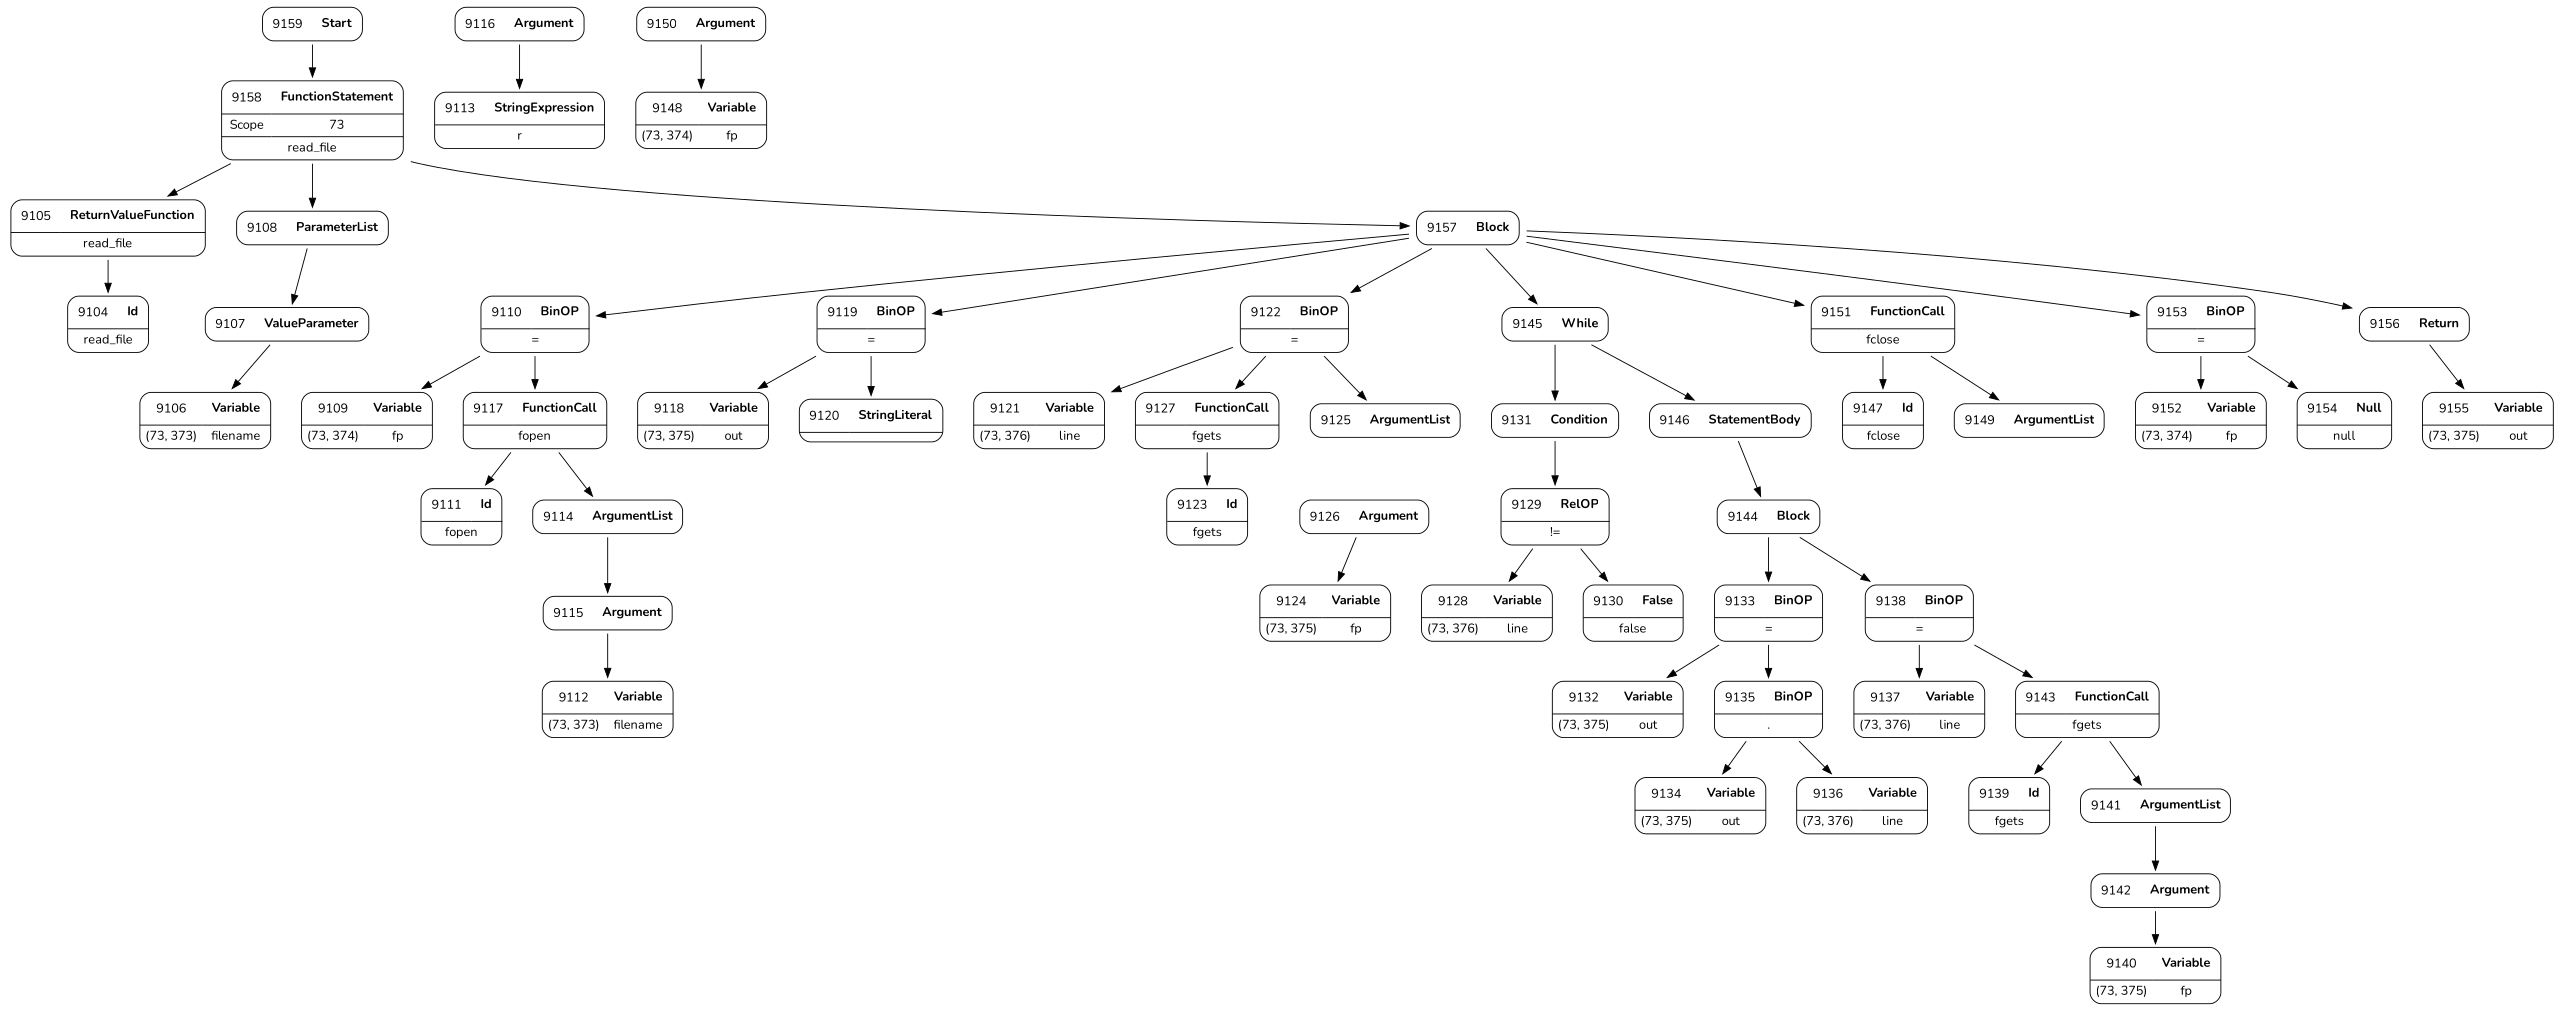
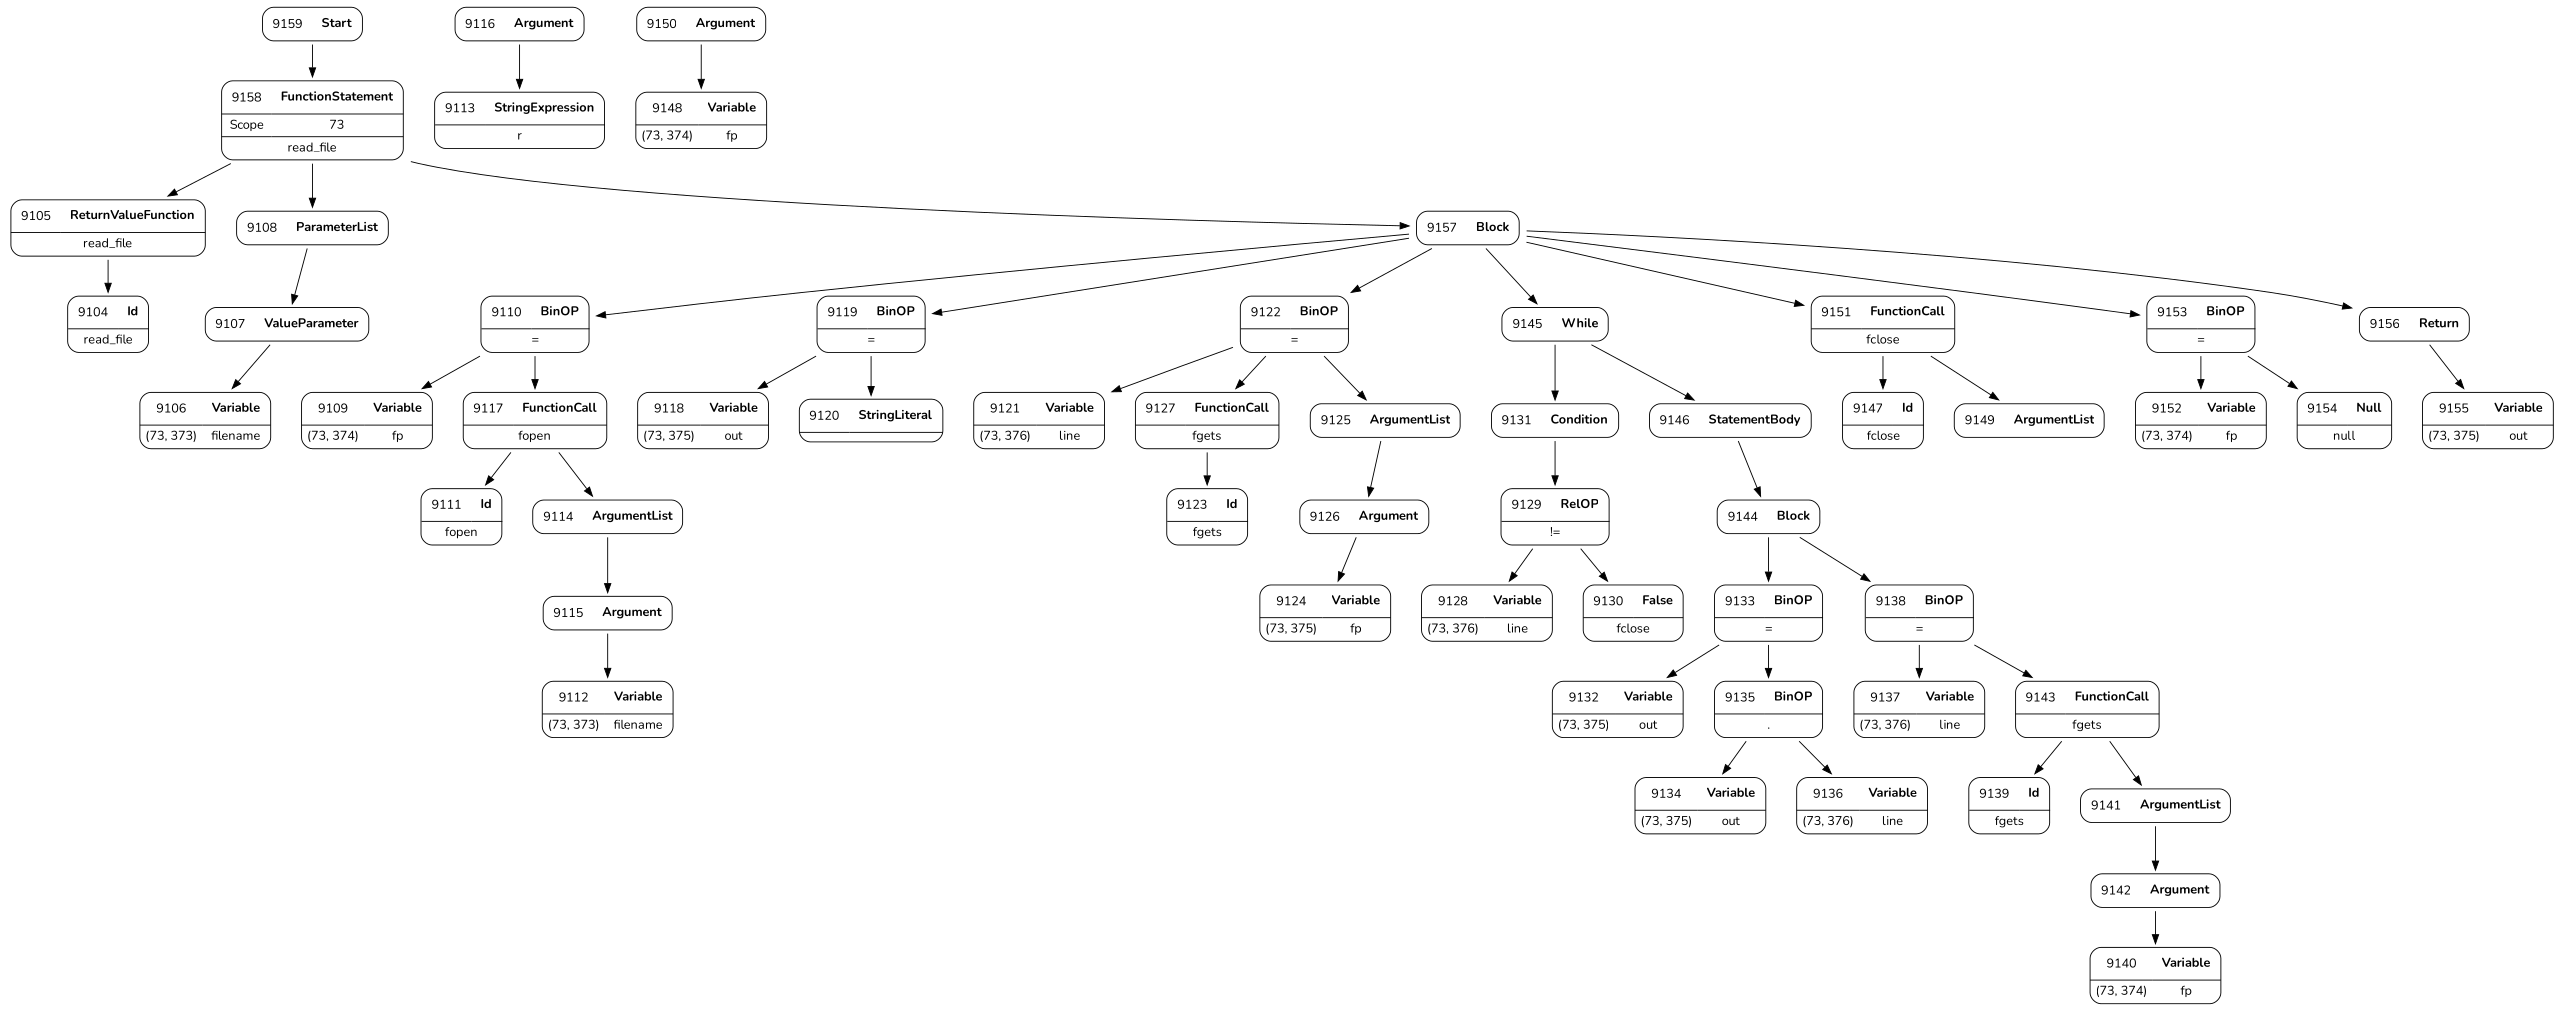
  digraph {
    fontname=Nunito
    node [fontname=Nunito shape=none]
    edge [fontname=Nunito weight=2]
    n1 [label=<<TABLE border='1' cellspacing='0' cellpadding='10' style='rounded' ><TR><TD border='0'>9104</TD><TD border='0'><B>Id</B></TD></TR><HR/><TR><TD border='0' cellpadding='5' colspan='2'>read_file</TD></TR></TABLE>>]
    n2 [label=<<TABLE border='1' cellspacing='0' cellpadding='10' style='rounded' ><TR><TD border='0'>9105</TD><TD border='0'><B>ReturnValueFunction</B></TD></TR><HR/><TR><TD border='0' cellpadding='5' colspan='2'>read_file</TD></TR></TABLE>>]
    n3 [label=<<TABLE border='1' cellspacing='0' cellpadding='10' style='rounded' ><TR><TD border='0'>9106</TD><TD border='0'><B>Variable</B></TD></TR><HR/><TR><TD border='0' cellpadding='5'>(73, 373)</TD><TD border='0' cellpadding='5'>filename</TD></TR></TABLE>>]
    n4 [label=<<TABLE border='1' cellspacing='0' cellpadding='10' style='rounded' ><TR><TD border='0'>9107</TD><TD border='0'><B>ValueParameter</B></TD></TR></TABLE>>]
    n5 [label=<<TABLE border='1' cellspacing='0' cellpadding='10' style='rounded' ><TR><TD border='0'>9108</TD><TD border='0'><B>ParameterList</B></TD></TR></TABLE>>]
    n6 [label=<<TABLE border='1' cellspacing='0' cellpadding='10' style='rounded' ><TR><TD border='0'>9109</TD><TD border='0'><B>Variable</B></TD></TR><HR/><TR><TD border='0' cellpadding='5'>(73, 374)</TD><TD border='0' cellpadding='5'>fp</TD></TR></TABLE>>]
    n7 [label=<<TABLE border='1' cellspacing='0' cellpadding='10' style='rounded' ><TR><TD border='0'>9110</TD><TD border='0'><B>BinOP</B></TD></TR><HR/><TR><TD border='0' cellpadding='5' colspan='2'>=</TD></TR></TABLE>>]
    n8 [label=<<TABLE border='1' cellspacing='0' cellpadding='10' style='rounded' ><TR><TD border='0'>9117</TD><TD border='0'><B>FunctionCall</B></TD></TR><HR/><TR><TD border='0' cellpadding='5' colspan='2'>fopen</TD></TR></TABLE>>]
    n9 [label=<<TABLE border='1' cellspacing='0' cellpadding='10' style='rounded' ><TR><TD border='0'>9111</TD><TD border='0'><B>Id</B></TD></TR><HR/><TR><TD border='0' cellpadding='5' colspan='2'>fopen</TD></TR></TABLE>>]
    n10 [label=<<TABLE border='1' cellspacing='0' cellpadding='10' style='rounded' ><TR><TD border='0'>9114</TD><TD border='0'><B>ArgumentList</B></TD></TR></TABLE>>]
    n11 [label=<<TABLE border='1' cellspacing='0' cellpadding='10' style='rounded' ><TR><TD border='0'>9115</TD><TD border='0'><B>Argument</B></TD></TR></TABLE>>]
    n12 [label=<<TABLE border='1' cellspacing='0' cellpadding='10' style='rounded' ><TR><TD border='0'>9112</TD><TD border='0'><B>Variable</B></TD></TR><HR/><TR><TD border='0' cellpadding='5'>(73, 373)</TD><TD border='0' cellpadding='5'>filename</TD></TR></TABLE>>]
    n13 [label=<<TABLE border='1' cellspacing='0' cellpadding='10' style='rounded' ><TR><TD border='0'>9113</TD><TD border='0'><B>StringExpression</B></TD></TR><HR/><TR><TD border='0' cellpadding='5' colspan='2'>r</TD></TR></TABLE>>]
    n14 [label=<<TABLE border='1' cellspacing='0' cellpadding='10' style='rounded' ><TR><TD border='0'>9116</TD><TD border='0'><B>Argument</B></TD></TR></TABLE>>]
    n15 [label=<<TABLE border='1' cellspacing='0' cellpadding='10' style='rounded' ><TR><TD border='0'>9118</TD><TD border='0'><B>Variable</B></TD></TR><HR/><TR><TD border='0' cellpadding='5'>(73, 375)</TD><TD border='0' cellpadding='5'>out</TD></TR></TABLE>>]
    n16 [label=<<TABLE border='1' cellspacing='0' cellpadding='10' style='rounded' ><TR><TD border='0'>9119</TD><TD border='0'><B>BinOP</B></TD></TR><HR/><TR><TD border='0' cellpadding='5' colspan='2'>=</TD></TR></TABLE>>]
    n17 [label=<<TABLE border='1' cellspacing='0' cellpadding='10' style='rounded' ><TR><TD border='0'>9120</TD><TD border='0'><B>StringLiteral</B></TD></TR><HR/><TR><TD border='0' cellpadding='5' colspan='2'></TD></TR></TABLE>>]
    n18 [label=<<TABLE border='1' cellspacing='0' cellpadding='10' style='rounded' ><TR><TD border='0'>9121</TD><TD border='0'><B>Variable</B></TD></TR><HR/><TR><TD border='0' cellpadding='5'>(73, 376)</TD><TD border='0' cellpadding='5'>line</TD></TR></TABLE>>]
    n19 [label=<<TABLE border='1' cellspacing='0' cellpadding='10' style='rounded' ><TR><TD border='0'>9122</TD><TD border='0'><B>BinOP</B></TD></TR><HR/><TR><TD border='0' cellpadding='5' colspan='2'>=</TD></TR></TABLE>>]
    n20 [label=<<TABLE border='1' cellspacing='0' cellpadding='10' style='rounded' ><TR><TD border='0'>9127</TD><TD border='0'><B>FunctionCall</B></TD></TR><HR/><TR><TD border='0' cellpadding='5' colspan='2'>fgets</TD></TR></TABLE>>]
    n21 [label=<<TABLE border='1' cellspacing='0' cellpadding='10' style='rounded' ><TR><TD border='0'>9125</TD><TD border='0'><B>ArgumentList</B></TD></TR></TABLE>>]
    n22 [label=<<TABLE border='1' cellspacing='0' cellpadding='10' style='rounded' ><TR><TD border='0'>9123</TD><TD border='0'><B>Id</B></TD></TR><HR/><TR><TD border='0' cellpadding='5' colspan='2'>fgets</TD></TR></TABLE>>]
    n23 [label=<<TABLE border='1' cellspacing='0' cellpadding='10' style='rounded' ><TR><TD border='0'>9126</TD><TD border='0'><B>Argument</B></TD></TR></TABLE>>]
    n24 [label=<<TABLE border='1' cellspacing='0' cellpadding='10' style='rounded' ><TR><TD border='0'>9124</TD><TD border='0'><B>Variable</B></TD></TR><HR/><TR><TD border='0' cellpadding='5'>(73, 375)</TD><TD border='0' cellpadding='5'>fp</TD></TR></TABLE>>]
    n25 [label=<<TABLE border='1' cellspacing='0' cellpadding='10' style='rounded' ><TR><TD border='0'>9128</TD><TD border='0'><B>Variable</B></TD></TR><HR/><TR><TD border='0' cellpadding='5'>(73, 376)</TD><TD border='0' cellpadding='5'>line</TD></TR></TABLE>>]
    n26 [label=<<TABLE border='1' cellspacing='0' cellpadding='10' style='rounded' ><TR><TD border='0'>9129</TD><TD border='0'><B>RelOP</B></TD></TR><HR/><TR><TD border='0' cellpadding='5' colspan='2'>!=</TD></TR></TABLE>>]
-   n27 [label=<<TABLE border='1' cellspacing='0' cellpadding='10' style='rounded' ><TR><TD border='0'>9130</TD><TD border='0'><B>False</B></TD></TR><HR/><TR><TD border='0' cellpadding='5' colspan='2'>false</TD></TR></TABLE>>]
+   n27 [label=<<TABLE border='1' cellspacing='0' cellpadding='10' style='rounded' ><TR><TD border='0'>9130</TD><TD border='0'><B>False</B></TD></TR><HR/><TR><TD border='0' cellpadding='5' colspan='2'>fclose</TD></TR></TABLE>>]
    n28 [label=<<TABLE border='1' cellspacing='0' cellpadding='10' style='rounded' ><TR><TD border='0'>9131</TD><TD border='0'><B>Condition</B></TD></TR></TABLE>>]
    n29 [label=<<TABLE border='1' cellspacing='0' cellpadding='10' style='rounded' ><TR><TD border='0'>9132</TD><TD border='0'><B>Variable</B></TD></TR><HR/><TR><TD border='0' cellpadding='5'>(73, 375)</TD><TD border='0' cellpadding='5'>out</TD></TR></TABLE>>]
    n30 [label=<<TABLE border='1' cellspacing='0' cellpadding='10' style='rounded' ><TR><TD border='0'>9133</TD><TD border='0'><B>BinOP</B></TD></TR><HR/><TR><TD border='0' cellpadding='5' colspan='2'>=</TD></TR></TABLE>>]
    n31 [label=<<TABLE border='1' cellspacing='0' cellpadding='10' style='rounded' ><TR><TD border='0'>9135</TD><TD border='0'><B>BinOP</B></TD></TR><HR/><TR><TD border='0' cellpadding='5' colspan='2'>.</TD></TR></TABLE>>]
    n32 [label=<<TABLE border='1' cellspacing='0' cellpadding='10' style='rounded' ><TR><TD border='0'>9134</TD><TD border='0'><B>Variable</B></TD></TR><HR/><TR><TD border='0' cellpadding='5'>(73, 375)</TD><TD border='0' cellpadding='5'>out</TD></TR></TABLE>>]
    n33 [label=<<TABLE border='1' cellspacing='0' cellpadding='10' style='rounded' ><TR><TD border='0'>9136</TD><TD border='0'><B>Variable</B></TD></TR><HR/><TR><TD border='0' cellpadding='5'>(73, 376)</TD><TD border='0' cellpadding='5'>line</TD></TR></TABLE>>]
    n34 [label=<<TABLE border='1' cellspacing='0' cellpadding='10' style='rounded' ><TR><TD border='0'>9137</TD><TD border='0'><B>Variable</B></TD></TR><HR/><TR><TD border='0' cellpadding='5'>(73, 376)</TD><TD border='0' cellpadding='5'>line</TD></TR></TABLE>>]
    n35 [label=<<TABLE border='1' cellspacing='0' cellpadding='10' style='rounded' ><TR><TD border='0'>9138</TD><TD border='0'><B>BinOP</B></TD></TR><HR/><TR><TD border='0' cellpadding='5' colspan='2'>=</TD></TR></TABLE>>]
    n36 [label=<<TABLE border='1' cellspacing='0' cellpadding='10' style='rounded' ><TR><TD border='0'>9143</TD><TD border='0'><B>FunctionCall</B></TD></TR><HR/><TR><TD border='0' cellpadding='5' colspan='2'>fgets</TD></TR></TABLE>>]
    n37 [label=<<TABLE border='1' cellspacing='0' cellpadding='10' style='rounded' ><TR><TD border='0'>9139</TD><TD border='0'><B>Id</B></TD></TR><HR/><TR><TD border='0' cellpadding='5' colspan='2'>fgets</TD></TR></TABLE>>]
    n38 [label=<<TABLE border='1' cellspacing='0' cellpadding='10' style='rounded' ><TR><TD border='0'>9141</TD><TD border='0'><B>ArgumentList</B></TD></TR></TABLE>>]
    n39 [label=<<TABLE border='1' cellspacing='0' cellpadding='10' style='rounded' ><TR><TD border='0'>9142</TD><TD border='0'><B>Argument</B></TD></TR></TABLE>>]
-   n40 [label=<<TABLE border='1' cellspacing='0' cellpadding='10' style='rounded' ><TR><TD border='0'>9140</TD><TD border='0'><B>Variable</B></TD></TR><HR/><TR><TD border='0' cellpadding='5'>(73, 375)</TD><TD border='0' cellpadding='5'>fp</TD></TR></TABLE>>]
+   n40 [label=<<TABLE border='1' cellspacing='0' cellpadding='10' style='rounded' ><TR><TD border='0'>9140</TD><TD border='0'><B>Variable</B></TD></TR><HR/><TR><TD border='0' cellpadding='5'>(73, 374)</TD><TD border='0' cellpadding='5'>fp</TD></TR></TABLE>>]
    n41 [label=<<TABLE border='1' cellspacing='0' cellpadding='10' style='rounded' ><TR><TD border='0'>9144</TD><TD border='0'><B>Block</B></TD></TR></TABLE>>]
    n42 [label=<<TABLE border='1' cellspacing='0' cellpadding='10' style='rounded' ><TR><TD border='0'>9145</TD><TD border='0'><B>While</B></TD></TR></TABLE>>]
    n43 [label=<<TABLE border='1' cellspacing='0' cellpadding='10' style='rounded' ><TR><TD border='0'>9146</TD><TD border='0'><B>StatementBody</B></TD></TR></TABLE>>]
    n44 [label=<<TABLE border='1' cellspacing='0' cellpadding='10' style='rounded' ><TR><TD border='0'>9147</TD><TD border='0'><B>Id</B></TD></TR><HR/><TR><TD border='0' cellpadding='5' colspan='2'>fclose</TD></TR></TABLE>>]
    n45 [label=<<TABLE border='1' cellspacing='0' cellpadding='10' style='rounded' ><TR><TD border='0'>9148</TD><TD border='0'><B>Variable</B></TD></TR><HR/><TR><TD border='0' cellpadding='5'>(73, 374)</TD><TD border='0' cellpadding='5'>fp</TD></TR></TABLE>>]
    n46 [label=<<TABLE border='1' cellspacing='0' cellpadding='10' style='rounded' ><TR><TD border='0'>9149</TD><TD border='0'><B>ArgumentList</B></TD></TR></TABLE>>]
    n47 [label=<<TABLE border='1' cellspacing='0' cellpadding='10' style='rounded' ><TR><TD border='0'>9150</TD><TD border='0'><B>Argument</B></TD></TR></TABLE>>]
    n48 [label=<<TABLE border='1' cellspacing='0' cellpadding='10' style='rounded' ><TR><TD border='0'>9151</TD><TD border='0'><B>FunctionCall</B></TD></TR><HR/><TR><TD border='0' cellpadding='5' colspan='2'>fclose</TD></TR></TABLE>>]
    n49 [label=<<TABLE border='1' cellspacing='0' cellpadding='10' style='rounded' ><TR><TD border='0'>9152</TD><TD border='0'><B>Variable</B></TD></TR><HR/><TR><TD border='0' cellpadding='5'>(73, 374)</TD><TD border='0' cellpadding='5'>fp</TD></TR></TABLE>>]
    n50 [label=<<TABLE border='1' cellspacing='0' cellpadding='10' style='rounded' ><TR><TD border='0'>9153</TD><TD border='0'><B>BinOP</B></TD></TR><HR/><TR><TD border='0' cellpadding='5' colspan='2'>=</TD></TR></TABLE>>]
    n51 [label=<<TABLE border='1' cellspacing='0' cellpadding='10' style='rounded' ><TR><TD border='0'>9154</TD><TD border='0'><B>Null</B></TD></TR><HR/><TR><TD border='0' cellpadding='5' colspan='2'>null</TD></TR></TABLE>>]
    n52 [label=<<TABLE border='1' cellspacing='0' cellpadding='10' style='rounded' ><TR><TD border='0'>9155</TD><TD border='0'><B>Variable</B></TD></TR><HR/><TR><TD border='0' cellpadding='5'>(73, 375)</TD><TD border='0' cellpadding='5'>out</TD></TR></TABLE>>]
    n53 [label=<<TABLE border='1' cellspacing='0' cellpadding='10' style='rounded' ><TR><TD border='0'>9156</TD><TD border='0'><B>Return</B></TD></TR></TABLE>>]
    n54 [label=<<TABLE border='1' cellspacing='0' cellpadding='10' style='rounded' ><TR><TD border='0'>9157</TD><TD border='0'><B>Block</B></TD></TR></TABLE>>]
    n55 [label=<<TABLE border='1' cellspacing='0' cellpadding='10' style='rounded' ><TR><TD border='0'>9158</TD><TD border='0'><B>FunctionStatement</B></TD></TR><HR/><TR><TD border='0' cellpadding='5'>Scope</TD><TD border='0' cellpadding='5'>73</TD></TR><HR/><TR><TD border='0' cellpadding='5' colspan='2'>read_file</TD></TR></TABLE>>]
    n56 [label=<<TABLE border='1' cellspacing='0' cellpadding='10' style='rounded' ><TR><TD border='0'>9159</TD><TD border='0'><B>Start</B></TD></TR></TABLE>>]
    n2 -> n1
    n4 -> n3
    n5 -> n4
    n7 -> n6
    n7 -> n8
    n8 -> n9
    n8 -> n10
    n10 -> n11
    n11 -> n12
    n14 -> n13
    n16 -> n15
    n16 -> n17
    n19 -> n18
    n19 -> n20
    n19 -> n21
    n20 -> n22
+   n21 -> n23
    n23 -> n24
    n26 -> n25
    n26 -> n27
    n28 -> n26
    n30 -> n29
    n30 -> n31
    n31 -> n32
    n31 -> n33
    n35 -> n34
    n35 -> n36
    n36 -> n37
    n36 -> n38
    n38 -> n39
    n39 -> n40
    n41 -> n30
    n41 -> n35
    n42 -> n28
    n42 -> n43
    n43 -> n41
    n47 -> n45
    n48 -> n44
    n48 -> n46
    n50 -> n49
    n50 -> n51
    n53 -> n52
    n54 -> n7
    n54 -> n16
    n54 -> n19
    n54 -> n42
    n54 -> n48
    n54 -> n50
    n54 -> n53
    n55 -> n2
    n55 -> n5
    n55 -> n54
    n56 -> n55
  }
